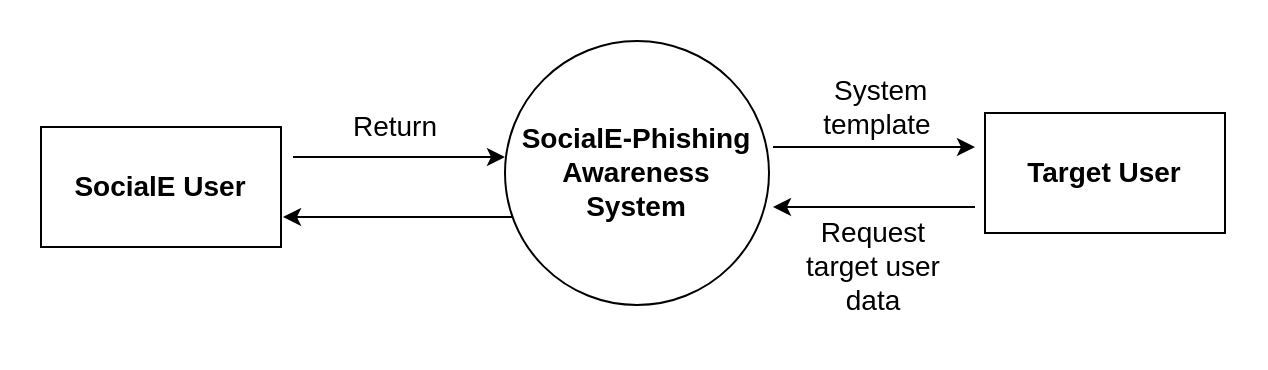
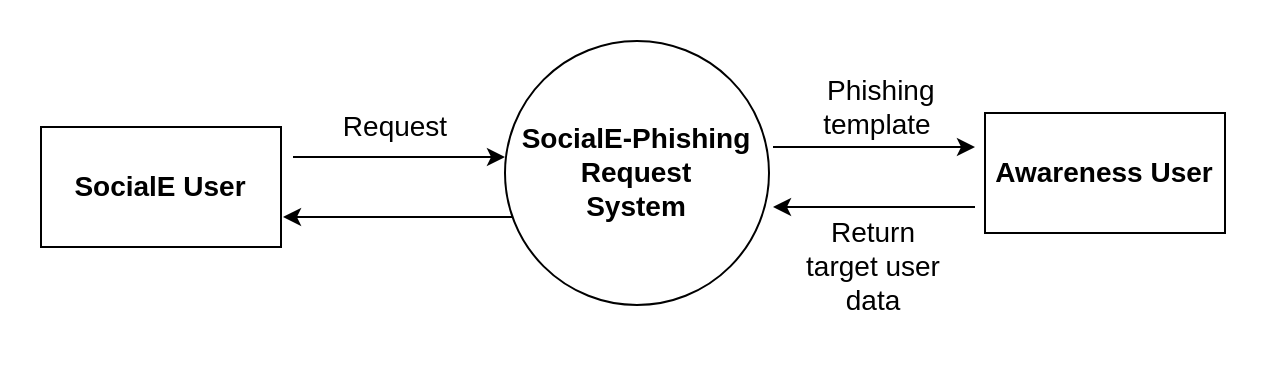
  <mxCell id="0" />
  <mxCell id="1" parent="0" />
  <mxCell id="2" value="&lt;font style=&quot;font-size: 14px&quot;&gt;&lt;b&gt;SocialE User&lt;/b&gt;&lt;/font&gt;" style="rounded=0;whiteSpace=wrap;html=1;" parent="1" vertex="1"><mxGeometry x="20" y="63" width="120" height="60" as="geometry" /></mxCell>
- <mxCell id="3" value="&lt;b&gt;&lt;font style=&quot;font-size: 14px&quot;&gt;SocialE-Phishing Awareness&lt;br&gt;System&lt;/font&gt;&lt;/b&gt;" style="ellipse;whiteSpace=wrap;html=1;aspect=fixed;" parent="1" vertex="1"><mxGeometry x="252" y="20" width="132" height="132" as="geometry" /></mxCell>
- <mxCell id="4" value="&lt;b&gt;&lt;font style=&quot;font-size: 14px&quot;&gt;Target User&lt;/font&gt;&lt;/b&gt;" style="rounded=0;whiteSpace=wrap;html=1;" parent="1" vertex="1"><mxGeometry x="492" y="56" width="120" height="60" as="geometry" /></mxCell>
+ <mxCell id="3" value="&lt;b&gt;&lt;font style=&quot;font-size: 14px&quot;&gt;SocialE-Phishing Request&lt;br&gt;System&lt;/font&gt;&lt;/b&gt;" style="ellipse;whiteSpace=wrap;html=1;aspect=fixed;" parent="1" vertex="1"><mxGeometry x="252" y="20" width="132" height="132" as="geometry" /></mxCell>
+ <mxCell id="4" value="&lt;b&gt;&lt;font style=&quot;font-size: 14px&quot;&gt;Awareness User&lt;/font&gt;&lt;/b&gt;" style="rounded=0;whiteSpace=wrap;html=1;" parent="1" vertex="1"><mxGeometry x="492" y="56" width="120" height="60" as="geometry" /></mxCell>
  <mxCell id="5" value="" style="endArrow=classic;html=1;rounded=0;" parent="1" edge="1"><mxGeometry width="50" height="50" relative="1" as="geometry"><mxPoint x="146" y="78" as="sourcePoint" /><mxPoint x="252" y="78" as="targetPoint" /></mxGeometry></mxCell>
  <mxCell id="6" value="" style="endArrow=classic;html=1;rounded=0;entryX=1;entryY=0.75;entryDx=0;entryDy=0;" parent="1" edge="1"><mxGeometry width="50" height="50" relative="1" as="geometry"><mxPoint x="256" y="108" as="sourcePoint" /><mxPoint x="141" y="108" as="targetPoint" /></mxGeometry></mxCell>
  <mxCell id="7" value="" style="endArrow=classic;html=1;rounded=0;exitX=1;exitY=0.25;exitDx=0;exitDy=0;" parent="1" edge="1"><mxGeometry width="50" height="50" relative="1" as="geometry"><mxPoint x="386" y="73" as="sourcePoint" /><mxPoint x="487" y="73" as="targetPoint" /></mxGeometry></mxCell>
  <mxCell id="8" value="" style="endArrow=classic;html=1;rounded=0;entryX=1;entryY=0.75;entryDx=0;entryDy=0;" parent="1" edge="1"><mxGeometry width="50" height="50" relative="1" as="geometry"><mxPoint x="487" y="103" as="sourcePoint" /><mxPoint x="386" y="103" as="targetPoint" /></mxGeometry></mxCell>
- <mxCell id="9" value="&amp;nbsp;Return&amp;nbsp;" style="text;html=1;align=center;verticalAlign=middle;resizable=0;points=[];autosize=1;strokeColor=none;fillColor=none;fontSize=14;" parent="1" vertex="1"><mxGeometry x="157" y="53" width="80" height="20" as="geometry" /></mxCell>
- <mxCell id="10" value="&amp;nbsp; System&lt;br&gt;&amp;nbsp;template" style="text;html=1;align=center;verticalAlign=middle;resizable=0;points=[];autosize=1;strokeColor=none;fillColor=none;fontSize=14;" parent="1" vertex="1"><mxGeometry x="396" y="33" width="80" height="40" as="geometry" /></mxCell>
- <mxCell id="11" value="Request &lt;br&gt;target user&lt;br&gt;data" style="text;html=1;align=center;verticalAlign=middle;resizable=0;points=[];autosize=1;strokeColor=none;fillColor=none;fontSize=14;" parent="1" vertex="1"><mxGeometry x="396" y="103" width="80" height="60" as="geometry" /></mxCell>
+ <mxCell id="9" value="&amp;nbsp;Request&amp;nbsp;" style="text;html=1;align=center;verticalAlign=middle;resizable=0;points=[];autosize=1;strokeColor=none;fillColor=none;fontSize=14;" parent="1" vertex="1"><mxGeometry x="157" y="53" width="80" height="20" as="geometry" /></mxCell>
+ <mxCell id="10" value="&amp;nbsp; Phishing&lt;br&gt;&amp;nbsp;template" style="text;html=1;align=center;verticalAlign=middle;resizable=0;points=[];autosize=1;strokeColor=none;fillColor=none;fontSize=14;" parent="1" vertex="1"><mxGeometry x="396" y="33" width="80" height="40" as="geometry" /></mxCell>
+ <mxCell id="11" value="Return &lt;br&gt;target user&lt;br&gt;data" style="text;html=1;align=center;verticalAlign=middle;resizable=0;points=[];autosize=1;strokeColor=none;fillColor=none;fontSize=14;" parent="1" vertex="1"><mxGeometry x="396" y="103" width="80" height="60" as="geometry" /></mxCell>
